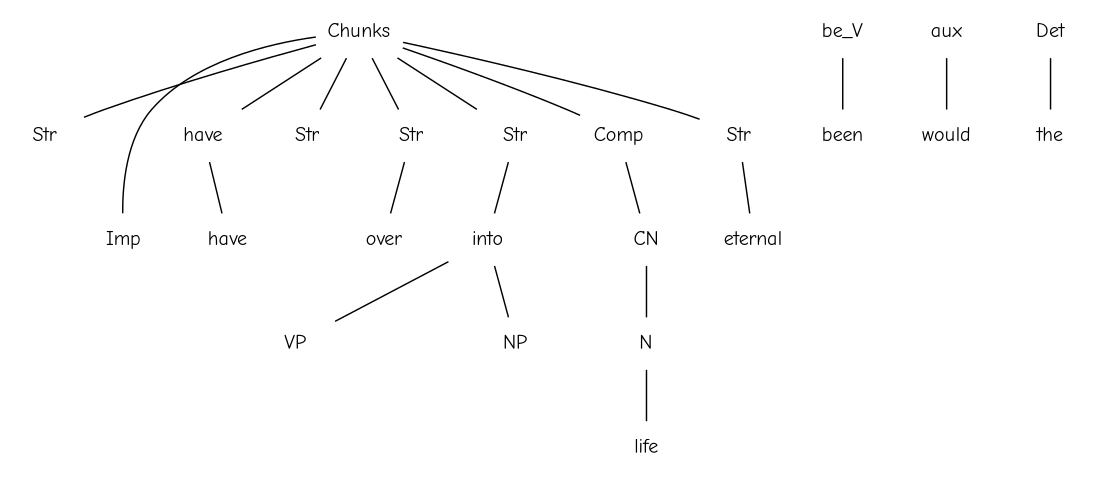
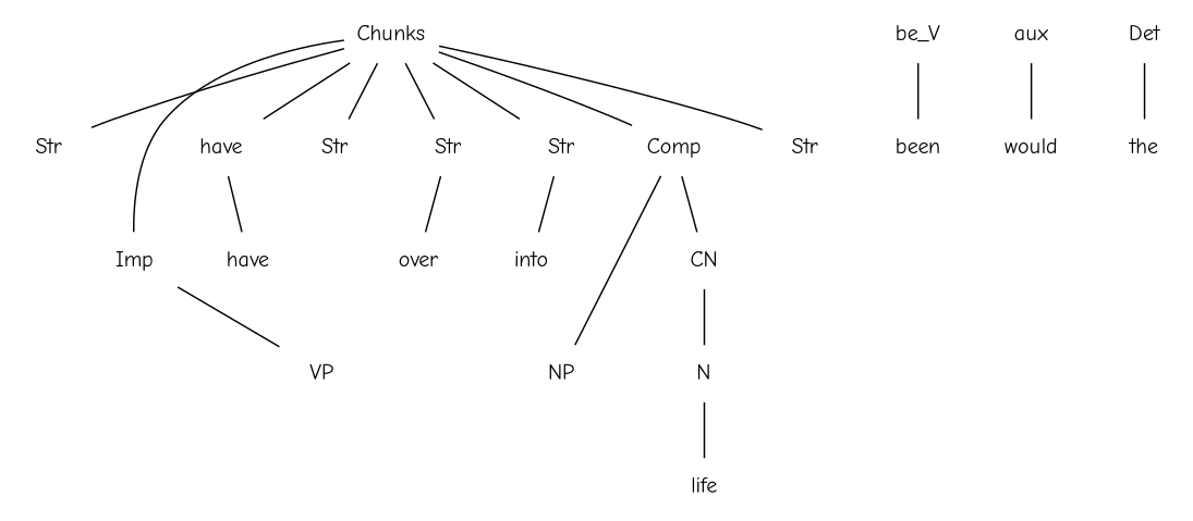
  graph {
    fontname="Comic Neue"
    node [fontname="Comic Neue" shape=plaintext style=solid]
    edge [fontname="Comic Neue" style=solid]
    n1 [label=Chunks]
    n2 [label=Str]
    n3 [label=Imp]
    n4 [label=have]
    n5 [label=Str]
    n6 [label=Str]
    n7 [label=Str]
    n8 [label=Comp]
    n9 [label=Str]
    n10 [label=VP]
    n11 [label=have]
    n12 [label=be_V]
    n13 [label=been]
    n14 [label=over]
    n15 [label=into]
    n16 [label=NP]
    n17 [label=CN]
-   n18 [label=eternal]
    n19 [label=aux]
    n20 [label=would]
    n21 [label=Det]
    n22 [label=the]
    n23 [label=N]
    n24 [label=life]
    n1 -- n2
    n1 -- n3
    n1 -- n4
    n1 -- n5
    n1 -- n6
    n1 -- n7
    n1 -- n8
    n1 -- n9
-   n15 -- n10
+   n3 -- n10
    n4 -- n11
    n6 -- n14
    n7 -- n15
-   n15 -- n16
+   n8 -- n16
    n8 -- n17
-   n9 -- n18
    n12 -- n13
    n17 -- n23
    n19 -- n20
    n21 -- n22
    n23 -- n24
  }
